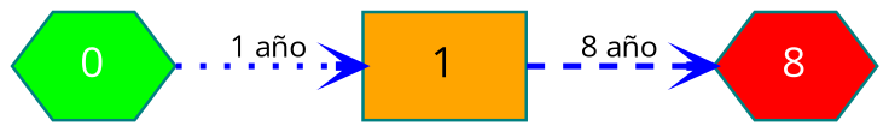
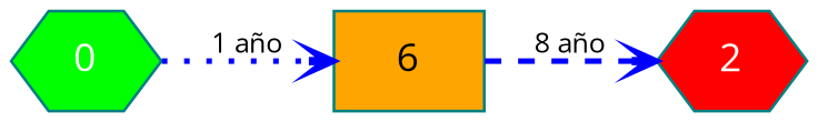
  digraph {
    fontname="Open Sans"
    rankdir=LR
    node [color=teal fontcolor=white fontname="Open Sans" shape=hexagon style=filled]
    edge [arrowhead=vee arrowsize=0.8 color=blue fontname="Open Sans" fontsize=10 penwidth=2.0]
    0 [fillcolor=green]
-   1 [fillcolor=orange shape=box fontcolor=""]
-   2 [fillcolor=red label=8]
+   1 [fillcolor=orange shape=box label=6 fontcolor=""]
+   2 [fillcolor=red]
    0 -> 1 [label="1 año" style=dotted]
    1 -> 2 [label="8 año" style=dashed]
  }
